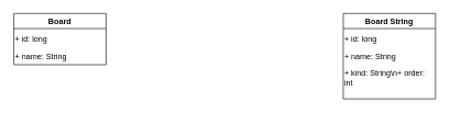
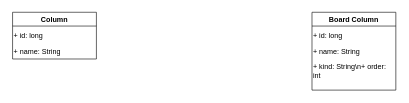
  <mxCell id="0" />
  <mxCell id="1" parent="0" />
- <mxCell id="2" value="Board" style="swimlane;fillColor=none;whiteSpace=wrap;html=1;" vertex="1" parent="1"><mxGeometry x="20" y="20" width="140" height="78" as="geometry" /></mxCell>
+ <mxCell id="2" value="Column" style="swimlane;fillColor=none;whiteSpace=wrap;html=1;" vertex="1" parent="1"><mxGeometry x="20" y="20" width="140" height="78" as="geometry" /></mxCell>
  <mxCell id="3" value="+ id: long" style="text;fillColor=none;whiteSpace=wrap;html=1;" vertex="1" parent="2"><mxGeometry y="26" width="140" height="26" as="geometry" /></mxCell>
  <mxCell id="4" value="+ name: String" style="text;fillColor=none;whiteSpace=wrap;html=1;" vertex="1" parent="2"><mxGeometry y="52" width="140" height="26" as="geometry" /></mxCell>
- <mxCell id="5" value="Board String" style="swimlane;fillColor=none;whiteSpace=wrap;html=1;" vertex="1" parent="1"><mxGeometry x="520" y="20" width="140" height="130" as="geometry" /></mxCell>
+ <mxCell id="5" value="Board Column" style="swimlane;fillColor=none;whiteSpace=wrap;html=1;" vertex="1" parent="1"><mxGeometry x="520" y="20" width="140" height="130" as="geometry" /></mxCell>
  <mxCell id="6" value="+ id: long" style="text;fillColor=none;whiteSpace=wrap;html=1;" vertex="1" parent="5"><mxGeometry y="26" width="140" height="26" as="geometry" /></mxCell>
  <mxCell id="7" value="+ name: String" style="text;fillColor=none;whiteSpace=wrap;html=1;" vertex="1" parent="5"><mxGeometry y="52" width="140" height="26" as="geometry" /></mxCell>
  <mxCell id="8" value="+ kind: String\n+ order: int" style="text;fillColor=none;whiteSpace=wrap;html=1;" vertex="1" parent="5"><mxGeometry y="78" width="140" height="52" as="geometry" /></mxCell>
